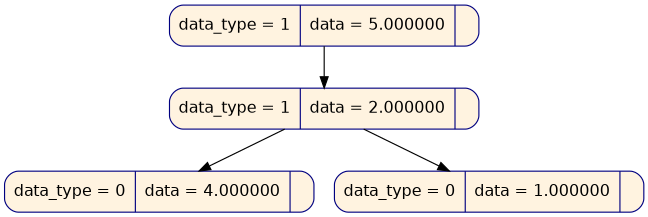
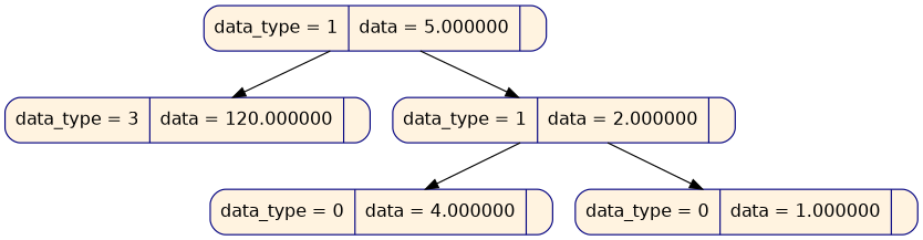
  digraph {
    fontname="DejaVu Sans"
    node [color=navy fillcolor="#fff3e0" rank=1 shape=Mrecord style=filled fontname="DejaVu Sans"]
    edge [fontname="DejaVu Sans"]
    n1 [label=" data_type = 1 | data = 5.000000 | " rank=0]
+   n2 [label=" data_type = 3 | data = 120.000000 | "]
    n3 [label=" data_type = 1 | data = 2.000000 | "]
    n4 [label=" data_type = 0 | data = 4.000000 | " rank=2]
    n5 [label=" data_type = 0 | data = 1.000000 | " rank=2]
+   n1 -> n2
    n1 -> n3
    n3 -> n4
    n3 -> n5
  }
